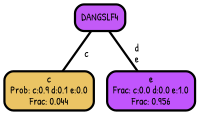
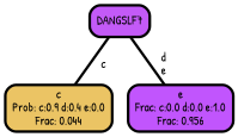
  graph {
    fontname="Patrick Hand"
    ranksep="0 equally"
    splines=straight
    node [color=black fontcolor=black fontname="Patrick Hand" penwidth=3 shape=box style="filled, rounded"]
    edge [color=black fontname="Patrick Hand" penwidth=3]
-   n1 [fillcolor="#ebc464" label="c\nProb: c:0.9 d:0.1 e:0.0\nFrac: 0.044"]
-   n2 [fillcolor="#c35af7" label=DANGSLF4]
+   n1 [fillcolor="#ebc464" label="c\nProb: c:0.9 d:0.4 e:0.0\nFrac: 0.044"]
+   n2 [fillcolor="#c35af7" label=DANGSLF7]
    n3 [fillcolor="#c155fd" label="e\nFrac: c:0.0 d:0.0 e:1.0\nFrac: 0.956"]
    subgraph sub_1 {
      rank=same
    }
    n2 -- n1 [label=" c"]
    n2 -- n3 [label=" d\n e"]
  }
